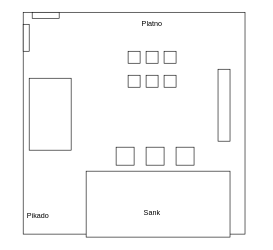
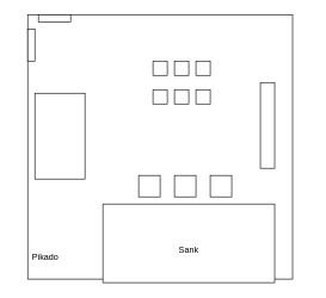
  <mxCell id="0" />
  <mxCell id="1" parent="0" />
  <mxCell id="2" value="" style="whiteSpace=wrap;html=1;aspect=fixed;" vertex="1" parent="1"><mxGeometry x="38" y="20" width="370" height="370" as="geometry" /></mxCell>
  <mxCell id="3" value="" style="rounded=0;whiteSpace=wrap;html=1;" vertex="1" parent="1"><mxGeometry x="143" y="285" width="240" height="110" as="geometry" /></mxCell>
  <mxCell id="4" value="Pikado" style="text;html=1;strokeColor=none;fillColor=none;align=center;verticalAlign=middle;whiteSpace=wrap;rounded=0;" vertex="1" parent="1"><mxGeometry x="33" y="345" width="60" height="30" as="geometry" /></mxCell>
- <mxCell id="5" value="Sank" style="text;html=1;strokeColor=none;fillColor=none;align=center;verticalAlign=middle;whiteSpace=wrap;rounded=0;" vertex="1" parent="1"><mxGeometry x="193" y="330" width="120" height="50" as="geometry" /></mxCell>
- <mxCell id="6" value="Platno" style="text;html=1;strokeColor=none;fillColor=none;align=center;verticalAlign=middle;whiteSpace=wrap;rounded=0;" vertex="1" parent="1"><mxGeometry x="223" y="25" width="60" height="30" as="geometry" /></mxCell>
+ <mxCell id="5" value="Sank" style="text;html=1;strokeColor=none;fillColor=none;align=center;verticalAlign=middle;whiteSpace=wrap;rounded=0;" vertex="1" parent="1"><mxGeometry x="203" y="325" width="120" height="50" as="geometry" /></mxCell>
  <mxCell id="7" value="" style="whiteSpace=wrap;html=1;aspect=fixed;" vertex="1" parent="1"><mxGeometry x="213" y="85" width="20" height="20" as="geometry" /></mxCell>
  <mxCell id="8" value="" style="whiteSpace=wrap;html=1;aspect=fixed;" vertex="1" parent="1"><mxGeometry x="243" y="85" width="20" height="20" as="geometry" /></mxCell>
  <mxCell id="9" value="" style="whiteSpace=wrap;html=1;aspect=fixed;" vertex="1" parent="1"><mxGeometry x="273" y="85" width="20" height="20" as="geometry" /></mxCell>
  <mxCell id="10" value="" style="whiteSpace=wrap;html=1;aspect=fixed;" vertex="1" parent="1"><mxGeometry x="213" y="125" width="20" height="20" as="geometry" /></mxCell>
  <mxCell id="11" value="" style="whiteSpace=wrap;html=1;aspect=fixed;" vertex="1" parent="1"><mxGeometry x="243" y="125" width="20" height="20" as="geometry" /></mxCell>
  <mxCell id="12" value="" style="whiteSpace=wrap;html=1;aspect=fixed;" vertex="1" parent="1"><mxGeometry x="273" y="125" width="20" height="20" as="geometry" /></mxCell>
  <mxCell id="13" value="" style="rounded=0;whiteSpace=wrap;html=1;rotation=90;" vertex="1" parent="1"><mxGeometry x="23" y="155" width="120" height="70" as="geometry" /></mxCell>
  <mxCell id="14" value="" style="rounded=0;whiteSpace=wrap;html=1;rotation=90;" vertex="1" parent="1"><mxGeometry x="313" y="165" width="120" height="20" as="geometry" /></mxCell>
  <mxCell id="15" value="" style="whiteSpace=wrap;html=1;aspect=fixed;" vertex="1" parent="1"><mxGeometry x="193" y="245" width="30" height="30" as="geometry" /></mxCell>
  <mxCell id="16" value="" style="whiteSpace=wrap;html=1;aspect=fixed;" vertex="1" parent="1"><mxGeometry x="243" y="245" width="30" height="30" as="geometry" /></mxCell>
  <mxCell id="17" value="" style="whiteSpace=wrap;html=1;aspect=fixed;" vertex="1" parent="1"><mxGeometry x="293" y="245" width="30" height="30" as="geometry" /></mxCell>
  <mxCell id="18" value="" style="rounded=0;whiteSpace=wrap;html=1;rotation=90;" vertex="1" parent="1"><mxGeometry x="20.5" y="57.5" width="45" height="10" as="geometry" /></mxCell>
  <mxCell id="19" value="" style="rounded=0;whiteSpace=wrap;html=1;rotation=-180;" vertex="1" parent="1"><mxGeometry x="53" y="20" width="45" height="10" as="geometry" /></mxCell>
